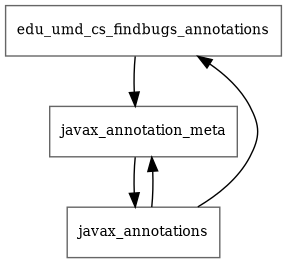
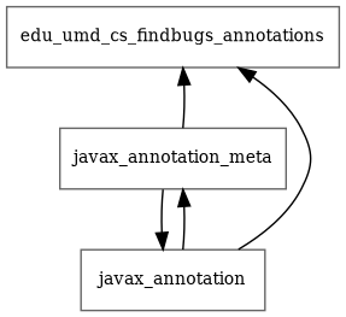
  digraph {
    node [color=gray40 fontsize=10.0 shape=box]
    edu_umd_cs_findbugs_annotations
    javax_annotation_meta
-   javax_annotation [label=javax_annotations]
-   edu_umd_cs_findbugs_annotations -> javax_annotation_meta
+   javax_annotation
+   javax_annotation_meta -> edu_umd_cs_findbugs_annotations
    javax_annotation_meta -> javax_annotation
    javax_annotation -> edu_umd_cs_findbugs_annotations
    javax_annotation -> javax_annotation_meta
  }
